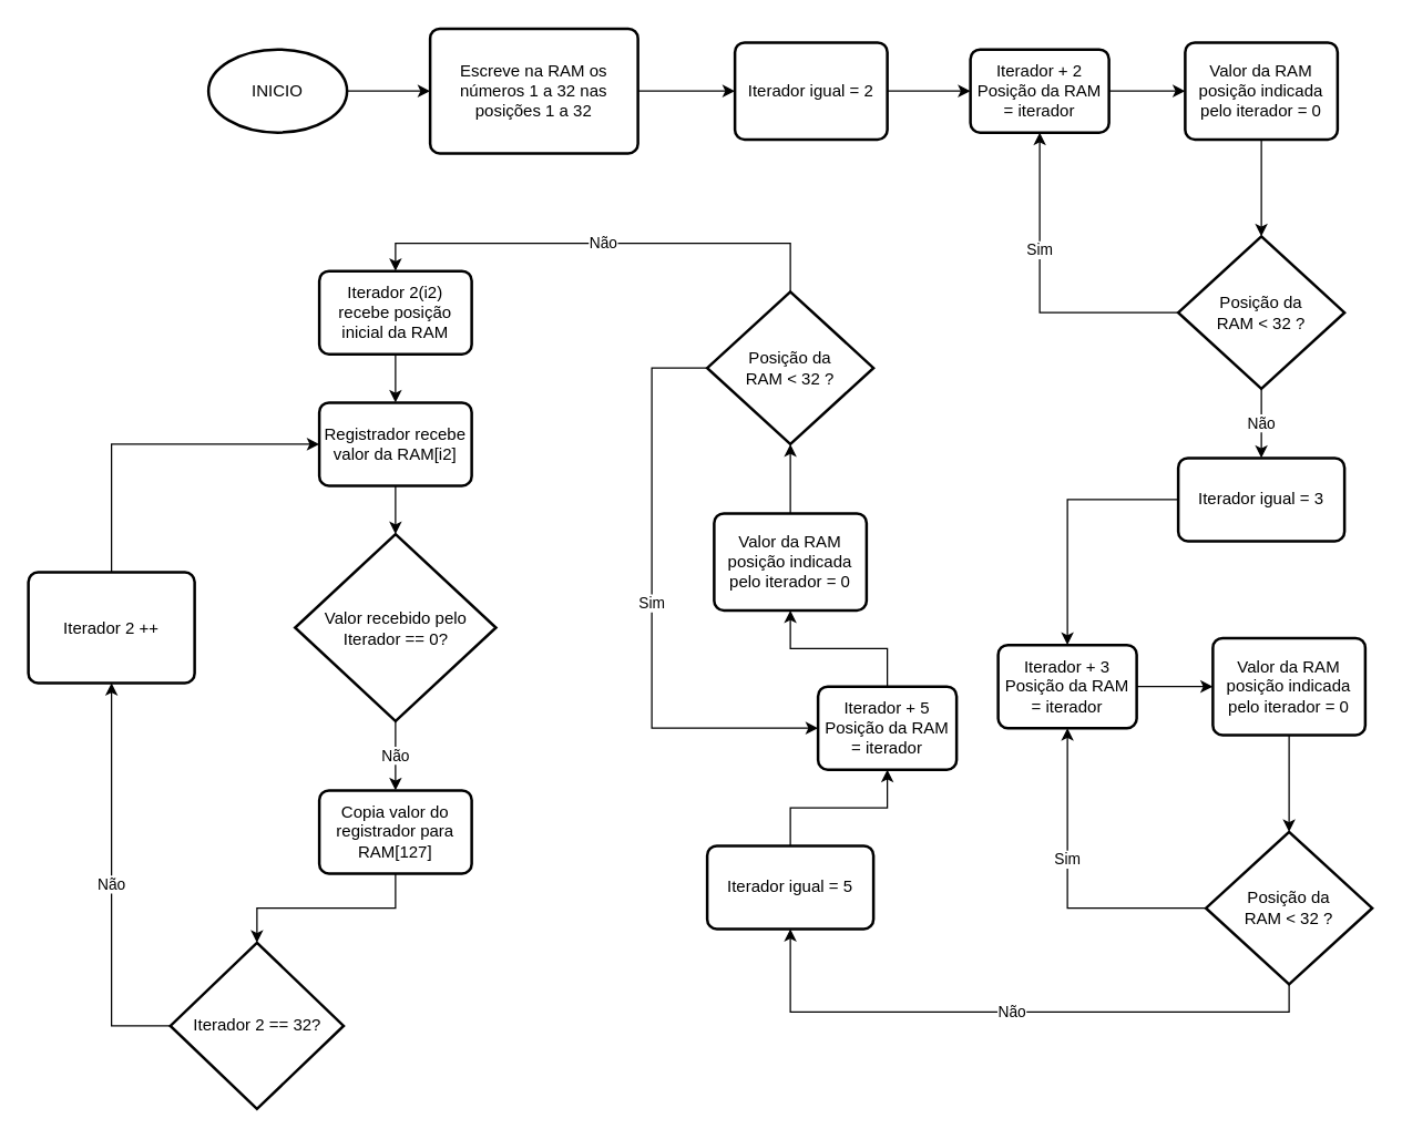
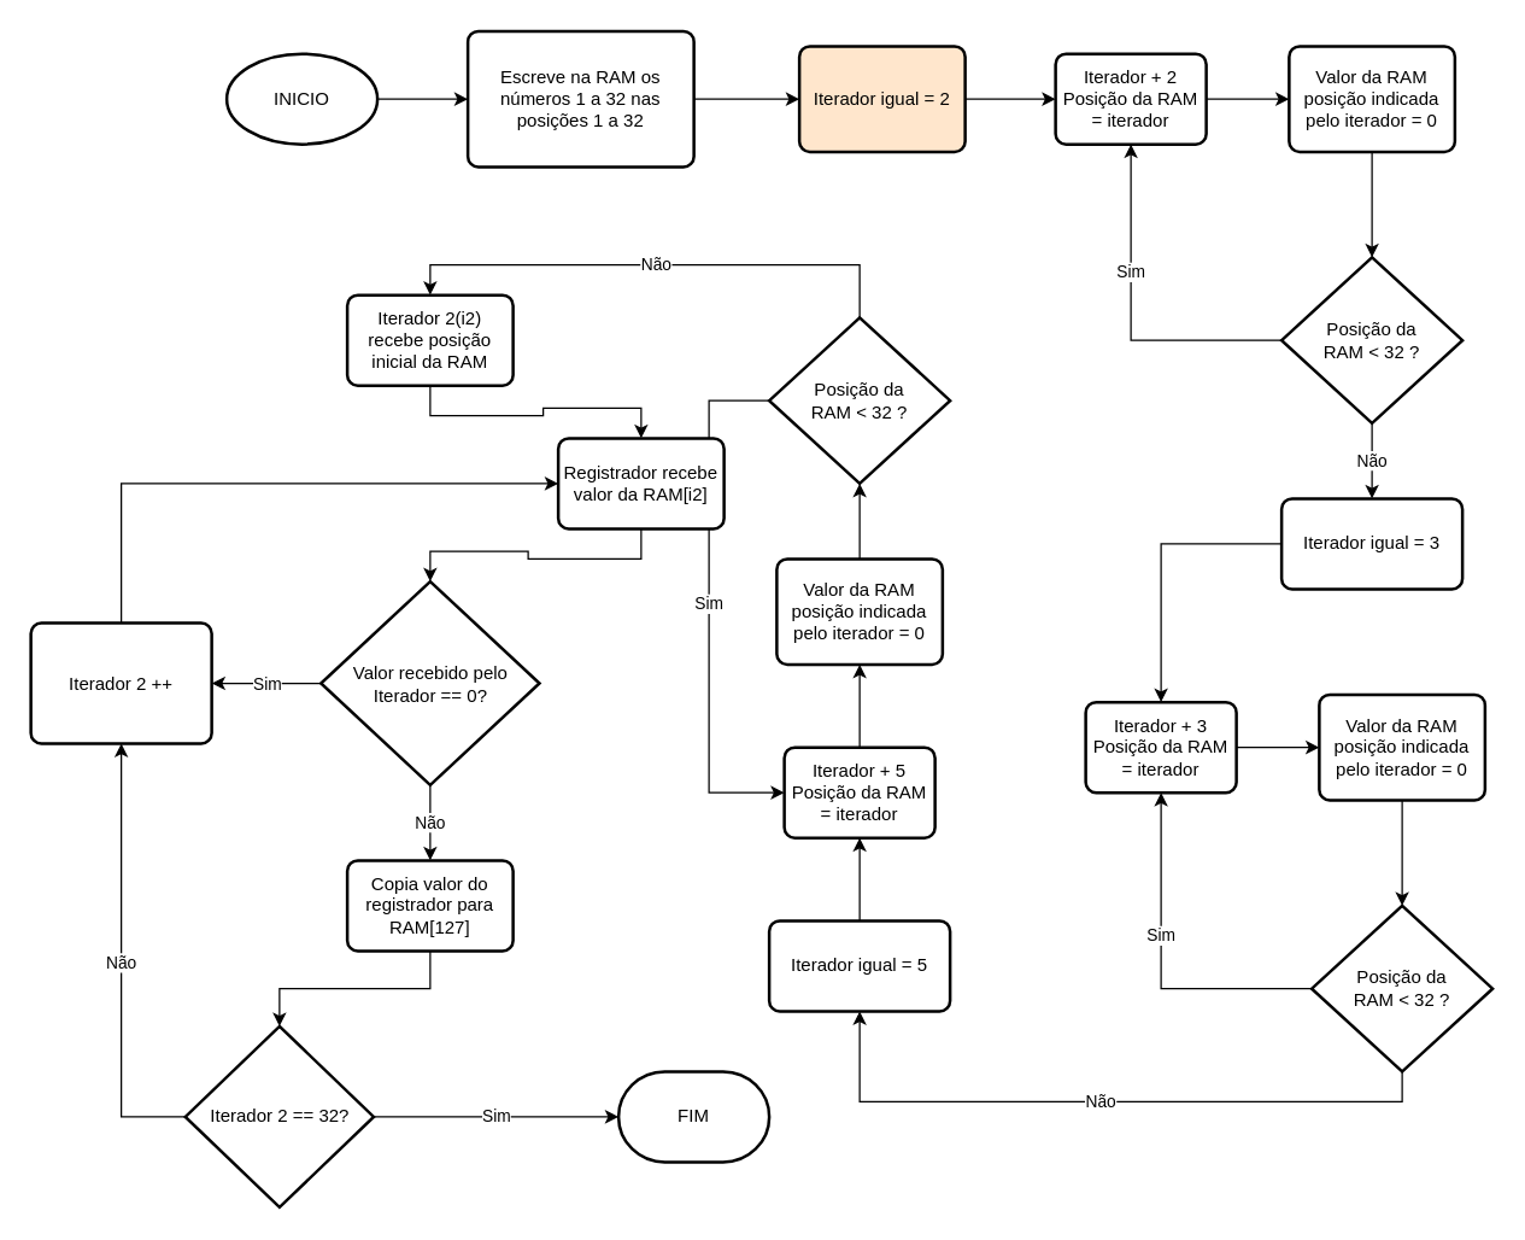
  <mxCell id="0" />
  <mxCell id="1" parent="0" />
  <mxCell id="2" style="edgeStyle=orthogonalEdgeStyle;rounded=0;orthogonalLoop=1;jettySize=auto;html=1;exitX=1;exitY=0.5;exitDx=0;exitDy=0;exitPerimeter=0;entryX=0;entryY=0.5;entryDx=0;entryDy=0;" edge="1" parent="1" source="3" target="5"><mxGeometry relative="1" as="geometry" /></mxCell>
  <mxCell id="3" value="INICIO" style="strokeWidth=2;html=1;shape=mxgraph.flowchart.start_1;whiteSpace=wrap;" vertex="1" parent="1"><mxGeometry x="150" y="35" width="100" height="60" as="geometry" /></mxCell>
  <mxCell id="4" style="edgeStyle=orthogonalEdgeStyle;rounded=0;orthogonalLoop=1;jettySize=auto;html=1;exitX=1;exitY=0.5;exitDx=0;exitDy=0;entryX=0;entryY=0.5;entryDx=0;entryDy=0;" edge="1" parent="1" source="5" target="7"><mxGeometry relative="1" as="geometry" /></mxCell>
  <mxCell id="5" value="Escreve na RAM os números 1 a 32 nas posições 1 a 32" style="rounded=1;whiteSpace=wrap;html=1;absoluteArcSize=1;arcSize=14;strokeWidth=2;" vertex="1" parent="1"><mxGeometry x="310" y="20" width="150" height="90" as="geometry" /></mxCell>
  <mxCell id="6" style="edgeStyle=orthogonalEdgeStyle;rounded=0;orthogonalLoop=1;jettySize=auto;html=1;exitX=1;exitY=0.5;exitDx=0;exitDy=0;entryX=0;entryY=0.5;entryDx=0;entryDy=0;" edge="1" parent="1" source="7" target="9"><mxGeometry relative="1" as="geometry" /></mxCell>
- <mxCell id="7" value="Iterador igual = 2&lt;br&gt;" style="rounded=1;whiteSpace=wrap;html=1;absoluteArcSize=1;arcSize=14;strokeWidth=2;" vertex="1" parent="1"><mxGeometry x="530" y="30" width="110" height="70" as="geometry" /></mxCell>
+ <mxCell id="7" value="Iterador igual = 2&lt;br&gt;" style="rounded=1;whiteSpace=wrap;html=1;absoluteArcSize=1;arcSize=14;strokeWidth=2;fillColor=#ffe6cc;" vertex="1" parent="1"><mxGeometry x="530" y="30" width="110" height="70" as="geometry" /></mxCell>
  <mxCell id="8" style="edgeStyle=orthogonalEdgeStyle;rounded=0;orthogonalLoop=1;jettySize=auto;html=1;entryX=0;entryY=0.5;entryDx=0;entryDy=0;" edge="1" parent="1" source="9" target="16"><mxGeometry relative="1" as="geometry" /></mxCell>
  <mxCell id="9" value="Iterador + 2&lt;br&gt;Posição da RAM = iterador&lt;br&gt;" style="rounded=1;whiteSpace=wrap;html=1;absoluteArcSize=1;arcSize=14;strokeWidth=2;" vertex="1" parent="1"><mxGeometry x="700" y="35" width="100" height="60" as="geometry" /></mxCell>
  <mxCell id="10" value="Sim" style="edgeStyle=orthogonalEdgeStyle;rounded=0;orthogonalLoop=1;jettySize=auto;html=1;exitX=0;exitY=0.5;exitDx=0;exitDy=0;exitPerimeter=0;entryX=0.5;entryY=1;entryDx=0;entryDy=0;" edge="1" parent="1" source="12" target="9"><mxGeometry x="-0.13" y="-45" relative="1" as="geometry"><mxPoint x="-45" y="-45" as="offset" /></mxGeometry></mxCell>
  <mxCell id="11" value="Não" style="edgeStyle=orthogonalEdgeStyle;rounded=0;orthogonalLoop=1;jettySize=auto;html=1;exitX=0.5;exitY=1;exitDx=0;exitDy=0;exitPerimeter=0;entryX=0.5;entryY=0;entryDx=0;entryDy=0;" edge="1" parent="1" source="12" target="14"><mxGeometry relative="1" as="geometry" /></mxCell>
  <mxCell id="12" value="Posição da &lt;br&gt;RAM &amp;lt; 32 ?" style="strokeWidth=2;html=1;shape=mxgraph.flowchart.decision;whiteSpace=wrap;" vertex="1" parent="1"><mxGeometry x="850" y="170" width="120" height="110" as="geometry" /></mxCell>
  <mxCell id="13" style="edgeStyle=orthogonalEdgeStyle;rounded=0;orthogonalLoop=1;jettySize=auto;html=1;exitX=0;exitY=0.5;exitDx=0;exitDy=0;entryX=0.5;entryY=0;entryDx=0;entryDy=0;" edge="1" parent="1" source="14" target="18"><mxGeometry relative="1" as="geometry"><Array as="points"><mxPoint x="770" y="360" /></Array></mxGeometry></mxCell>
  <mxCell id="14" value="&lt;span&gt;Iterador igual = 3&lt;/span&gt;" style="rounded=1;whiteSpace=wrap;html=1;absoluteArcSize=1;arcSize=14;strokeWidth=2;" vertex="1" parent="1"><mxGeometry x="850" y="330" width="120" height="60" as="geometry" /></mxCell>
  <mxCell id="15" style="edgeStyle=orthogonalEdgeStyle;rounded=0;orthogonalLoop=1;jettySize=auto;html=1;exitX=0.5;exitY=1;exitDx=0;exitDy=0;entryX=0.5;entryY=0;entryDx=0;entryDy=0;entryPerimeter=0;" edge="1" parent="1" source="16" target="12"><mxGeometry relative="1" as="geometry" /></mxCell>
  <mxCell id="16" value="Valor da RAM posição indicada pelo iterador = 0" style="rounded=1;whiteSpace=wrap;html=1;absoluteArcSize=1;arcSize=14;strokeWidth=2;" vertex="1" parent="1"><mxGeometry x="855" y="30" width="110" height="70" as="geometry" /></mxCell>
  <mxCell id="17" style="edgeStyle=orthogonalEdgeStyle;rounded=0;orthogonalLoop=1;jettySize=auto;html=1;entryX=0;entryY=0.5;entryDx=0;entryDy=0;" edge="1" parent="1" source="18" target="23"><mxGeometry relative="1" as="geometry" /></mxCell>
  <mxCell id="18" value="Iterador + 3&lt;br&gt;Posição da RAM = iterador&lt;br&gt;" style="rounded=1;whiteSpace=wrap;html=1;absoluteArcSize=1;arcSize=14;strokeWidth=2;" vertex="1" parent="1"><mxGeometry x="720" y="465" width="100" height="60" as="geometry" /></mxCell>
  <mxCell id="19" value="Sim" style="edgeStyle=orthogonalEdgeStyle;rounded=0;orthogonalLoop=1;jettySize=auto;html=1;exitX=0;exitY=0.5;exitDx=0;exitDy=0;exitPerimeter=0;entryX=0.5;entryY=1;entryDx=0;entryDy=0;" edge="1" parent="1" source="21" target="18"><mxGeometry x="-0.13" y="-35" relative="1" as="geometry"><mxPoint x="-35" y="-35" as="offset" /></mxGeometry></mxCell>
  <mxCell id="20" value="Não" style="edgeStyle=orthogonalEdgeStyle;rounded=0;orthogonalLoop=1;jettySize=auto;html=1;exitX=0.5;exitY=1;exitDx=0;exitDy=0;exitPerimeter=0;entryX=0.5;entryY=1;entryDx=0;entryDy=0;" edge="1" parent="1" source="21" target="25"><mxGeometry relative="1" as="geometry" /></mxCell>
  <mxCell id="21" value="Posição da &lt;br&gt;RAM &amp;lt; 32 ?" style="strokeWidth=2;html=1;shape=mxgraph.flowchart.decision;whiteSpace=wrap;" vertex="1" parent="1"><mxGeometry x="870" y="600" width="120" height="110" as="geometry" /></mxCell>
  <mxCell id="22" style="edgeStyle=orthogonalEdgeStyle;rounded=0;orthogonalLoop=1;jettySize=auto;html=1;exitX=0.5;exitY=1;exitDx=0;exitDy=0;entryX=0.5;entryY=0;entryDx=0;entryDy=0;entryPerimeter=0;" edge="1" parent="1" source="23" target="21"><mxGeometry relative="1" as="geometry" /></mxCell>
  <mxCell id="23" value="Valor da RAM posição indicada pelo iterador = 0" style="rounded=1;whiteSpace=wrap;html=1;absoluteArcSize=1;arcSize=14;strokeWidth=2;" vertex="1" parent="1"><mxGeometry x="875" y="460" width="110" height="70" as="geometry" /></mxCell>
  <mxCell id="24" style="edgeStyle=orthogonalEdgeStyle;rounded=0;orthogonalLoop=1;jettySize=auto;html=1;exitX=0.5;exitY=0;exitDx=0;exitDy=0;entryX=0.5;entryY=1;entryDx=0;entryDy=0;" edge="1" parent="1" source="25" target="27"><mxGeometry relative="1" as="geometry" /></mxCell>
  <mxCell id="25" value="&lt;span&gt;Iterador igual = 5&lt;/span&gt;" style="rounded=1;whiteSpace=wrap;html=1;absoluteArcSize=1;arcSize=14;strokeWidth=2;" vertex="1" parent="1"><mxGeometry x="510" y="610" width="120" height="60" as="geometry" /></mxCell>
  <mxCell id="26" style="edgeStyle=orthogonalEdgeStyle;rounded=0;orthogonalLoop=1;jettySize=auto;html=1;exitX=0.5;exitY=0;exitDx=0;exitDy=0;entryX=0.5;entryY=1;entryDx=0;entryDy=0;" edge="1" parent="1" source="27" target="32"><mxGeometry relative="1" as="geometry" /></mxCell>
- <mxCell id="27" value="Iterador + 5&lt;br&gt;Posição da RAM = iterador&lt;br&gt;" style="rounded=1;whiteSpace=wrap;html=1;absoluteArcSize=1;arcSize=14;strokeWidth=2;" vertex="1" parent="1"><mxGeometry x="590" y="495" width="100" height="60" as="geometry" /></mxCell>
+ <mxCell id="27" value="Iterador + 5&lt;br&gt;Posição da RAM = iterador&lt;br&gt;" style="rounded=1;whiteSpace=wrap;html=1;absoluteArcSize=1;arcSize=14;strokeWidth=2;" vertex="1" parent="1"><mxGeometry x="520" y="495" width="100" height="60" as="geometry" /></mxCell>
  <mxCell id="28" value="Sim" style="edgeStyle=orthogonalEdgeStyle;rounded=0;orthogonalLoop=1;jettySize=auto;html=1;exitX=0;exitY=0.5;exitDx=0;exitDy=0;exitPerimeter=0;entryX=0;entryY=0.5;entryDx=0;entryDy=0;" edge="1" parent="1" source="30" target="27"><mxGeometry relative="1" as="geometry"><Array as="points"><mxPoint x="470" y="265" /><mxPoint x="470" y="525" /></Array><mxPoint as="offset" /></mxGeometry></mxCell>
  <mxCell id="29" value="Não" style="edgeStyle=orthogonalEdgeStyle;rounded=0;orthogonalLoop=1;jettySize=auto;html=1;exitX=0.5;exitY=0;exitDx=0;exitDy=0;exitPerimeter=0;entryX=0.5;entryY=0;entryDx=0;entryDy=0;" edge="1" parent="1" source="30" target="34"><mxGeometry relative="1" as="geometry" /></mxCell>
  <mxCell id="30" value="Posição da &lt;br&gt;RAM &amp;lt; 32 ?" style="strokeWidth=2;html=1;shape=mxgraph.flowchart.decision;whiteSpace=wrap;" vertex="1" parent="1"><mxGeometry x="510" y="210" width="120" height="110" as="geometry" /></mxCell>
  <mxCell id="31" style="edgeStyle=orthogonalEdgeStyle;rounded=0;orthogonalLoop=1;jettySize=auto;html=1;exitX=0.5;exitY=0;exitDx=0;exitDy=0;entryX=0.5;entryY=1;entryDx=0;entryDy=0;entryPerimeter=0;" edge="1" parent="1" source="32" target="30"><mxGeometry relative="1" as="geometry" /></mxCell>
  <mxCell id="32" value="Valor da RAM posição indicada pelo iterador = 0" style="rounded=1;whiteSpace=wrap;html=1;absoluteArcSize=1;arcSize=14;strokeWidth=2;" vertex="1" parent="1"><mxGeometry x="515" y="370" width="110" height="70" as="geometry" /></mxCell>
  <mxCell id="33" style="edgeStyle=orthogonalEdgeStyle;rounded=0;orthogonalLoop=1;jettySize=auto;html=1;exitX=0.5;exitY=1;exitDx=0;exitDy=0;entryX=0.5;entryY=0;entryDx=0;entryDy=0;" edge="1" parent="1" source="34" target="36"><mxGeometry relative="1" as="geometry" /></mxCell>
  <mxCell id="34" value="Iterador 2(i2) recebe posição inicial da RAM" style="rounded=1;whiteSpace=wrap;html=1;absoluteArcSize=1;arcSize=14;strokeWidth=2;" vertex="1" parent="1"><mxGeometry x="230" y="195" width="110" height="60" as="geometry" /></mxCell>
  <mxCell id="35" style="edgeStyle=orthogonalEdgeStyle;rounded=0;orthogonalLoop=1;jettySize=auto;html=1;exitX=0.5;exitY=1;exitDx=0;exitDy=0;entryX=0.5;entryY=0;entryDx=0;entryDy=0;entryPerimeter=0;" edge="1" parent="1" source="36" target="39"><mxGeometry relative="1" as="geometry" /></mxCell>
- <mxCell id="36" value="Registrador recebe valor da RAM[i2]" style="rounded=1;whiteSpace=wrap;html=1;absoluteArcSize=1;arcSize=14;strokeWidth=2;" vertex="1" parent="1"><mxGeometry x="230" y="290" width="110" height="60" as="geometry" /></mxCell>
+ <mxCell id="36" value="Registrador recebe valor da RAM[i2]" style="rounded=1;whiteSpace=wrap;html=1;absoluteArcSize=1;arcSize=14;strokeWidth=2;" vertex="1" parent="1"><mxGeometry x="370" y="290" width="110" height="60" as="geometry" /></mxCell>
+ <mxCell id="37" value="Sim" style="edgeStyle=orthogonalEdgeStyle;rounded=0;orthogonalLoop=1;jettySize=auto;html=1;exitX=0;exitY=0.5;exitDx=0;exitDy=0;exitPerimeter=0;entryX=1;entryY=0.5;entryDx=0;entryDy=0;" edge="1" parent="1" source="39" target="41"><mxGeometry relative="1" as="geometry" /></mxCell>
  <mxCell id="38" value="Não" style="edgeStyle=orthogonalEdgeStyle;rounded=0;orthogonalLoop=1;jettySize=auto;html=1;exitX=0.5;exitY=1;exitDx=0;exitDy=0;exitPerimeter=0;entryX=0.5;entryY=0;entryDx=0;entryDy=0;" edge="1" parent="1" source="39" target="43"><mxGeometry relative="1" as="geometry" /></mxCell>
  <mxCell id="39" value="Valor recebido pelo Iterador == 0?" style="strokeWidth=2;html=1;shape=mxgraph.flowchart.decision;whiteSpace=wrap;" vertex="1" parent="1"><mxGeometry x="212.5" y="385" width="145" height="135" as="geometry" /></mxCell>
  <mxCell id="40" style="edgeStyle=orthogonalEdgeStyle;rounded=0;orthogonalLoop=1;jettySize=auto;html=1;exitX=0.5;exitY=0;exitDx=0;exitDy=0;entryX=0;entryY=0.5;entryDx=0;entryDy=0;" edge="1" parent="1" source="41" target="36"><mxGeometry relative="1" as="geometry" /></mxCell>
  <mxCell id="41" value="Iterador 2 ++" style="rounded=1;whiteSpace=wrap;html=1;absoluteArcSize=1;arcSize=14;strokeWidth=2;" vertex="1" parent="1"><mxGeometry x="20" y="412.5" width="120" height="80" as="geometry" /></mxCell>
  <mxCell id="42" style="edgeStyle=orthogonalEdgeStyle;rounded=0;orthogonalLoop=1;jettySize=auto;html=1;exitX=0.5;exitY=1;exitDx=0;exitDy=0;entryX=0.5;entryY=0;entryDx=0;entryDy=0;entryPerimeter=0;" edge="1" parent="1" source="43" target="46"><mxGeometry relative="1" as="geometry" /></mxCell>
  <mxCell id="43" value="Copia valor do registrador para RAM[127]" style="rounded=1;whiteSpace=wrap;html=1;absoluteArcSize=1;arcSize=14;strokeWidth=2;" vertex="1" parent="1"><mxGeometry x="230" y="570" width="110" height="60" as="geometry" /></mxCell>
  <mxCell id="44" value="Não" style="edgeStyle=orthogonalEdgeStyle;rounded=0;orthogonalLoop=1;jettySize=auto;html=1;exitX=0;exitY=0.5;exitDx=0;exitDy=0;exitPerimeter=0;entryX=0.5;entryY=1;entryDx=0;entryDy=0;" edge="1" parent="1" source="46" target="41"><mxGeometry relative="1" as="geometry" /></mxCell>
+ <mxCell id="45" value="Sim" style="edgeStyle=orthogonalEdgeStyle;rounded=0;orthogonalLoop=1;jettySize=auto;html=1;exitX=1;exitY=0.5;exitDx=0;exitDy=0;exitPerimeter=0;" edge="1" parent="1" source="46" target="47"><mxGeometry relative="1" as="geometry" /></mxCell>
  <mxCell id="46" value="Iterador 2 == 32?" style="strokeWidth=2;html=1;shape=mxgraph.flowchart.decision;whiteSpace=wrap;" vertex="1" parent="1"><mxGeometry x="122.5" y="680" width="125" height="120" as="geometry" /></mxCell>
+ <mxCell id="47" value="FIM" style="strokeWidth=2;html=1;shape=mxgraph.flowchart.terminator;whiteSpace=wrap;" vertex="1" parent="1"><mxGeometry x="410" y="710" width="100" height="60" as="geometry" /></mxCell>
